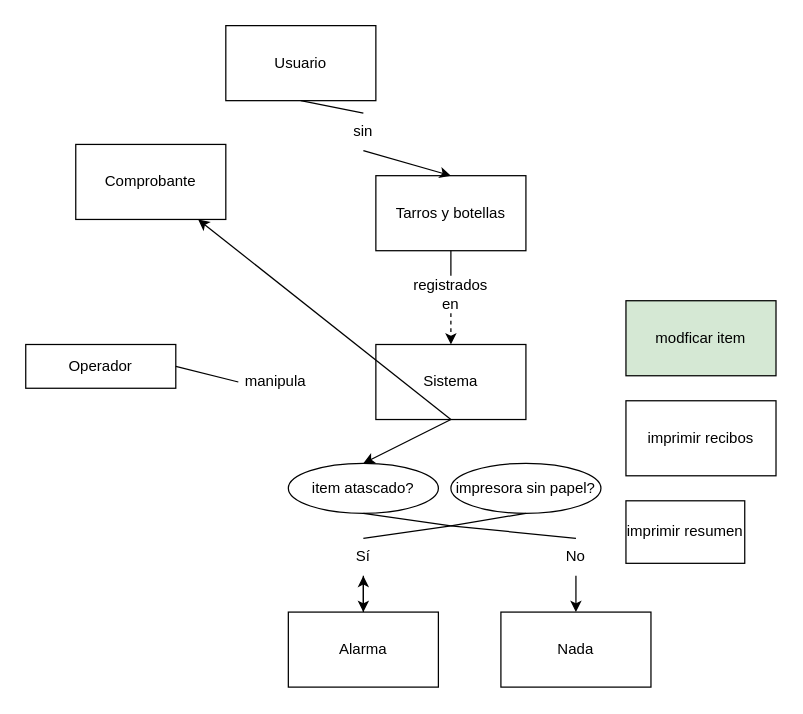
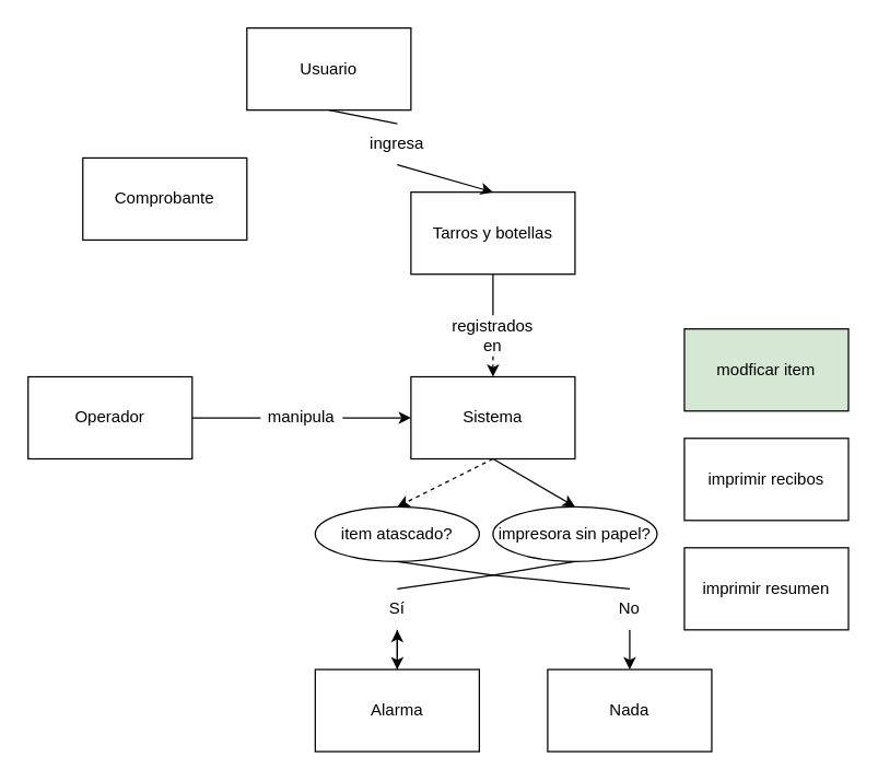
  <mxCell id="0" />
  <mxCell id="1" parent="0" />
  <mxCell id="2" value="Usuario" style="rounded=0;whiteSpace=wrap;html=1;" parent="1" vertex="1"><mxGeometry x="180" y="20" width="120" height="60" as="geometry" /></mxCell>
  <mxCell id="3" value="Comprobante" style="rounded=0;whiteSpace=wrap;html=1;" parent="1" vertex="1"><mxGeometry x="60" y="115" width="120" height="60" as="geometry" /></mxCell>
  <mxCell id="4" value="Tarros y botellas" style="rounded=0;whiteSpace=wrap;html=1;" parent="1" vertex="1"><mxGeometry x="300" y="140" width="120" height="60" as="geometry" /></mxCell>
  <mxCell id="5" value="" style="endArrow=classic;html=1;rounded=0;exitX=0.5;exitY=1;exitDx=0;exitDy=0;entryX=0.5;entryY=0;entryDx=0;entryDy=0;startArrow=none;" parent="1" source="7" target="4" edge="1"><mxGeometry width="50" height="50" relative="1" as="geometry"><mxPoint x="250" y="230" as="sourcePoint" /><mxPoint x="300" y="180" as="targetPoint" /></mxGeometry></mxCell>
  <mxCell id="6" value="" style="endArrow=none;html=1;rounded=0;exitX=0.5;exitY=1;exitDx=0;exitDy=0;entryX=0.5;entryY=0;entryDx=0;entryDy=0;" parent="1" source="2" target="7" edge="1"><mxGeometry width="50" height="50" relative="1" as="geometry"><mxPoint x="240" y="80" as="sourcePoint" /><mxPoint x="360" y="140" as="targetPoint" /></mxGeometry></mxCell>
- <mxCell id="7" value="sin" style="text;html=1;strokeColor=none;fillColor=none;align=center;verticalAlign=middle;whiteSpace=wrap;rounded=0;" parent="1" vertex="1"><mxGeometry x="260" y="90" width="60" height="30" as="geometry" /></mxCell>
+ <mxCell id="7" value="ingresa" style="text;html=1;strokeColor=none;fillColor=none;align=center;verticalAlign=middle;whiteSpace=wrap;rounded=0;" parent="1" vertex="1"><mxGeometry x="260" y="90" width="60" height="30" as="geometry" /></mxCell>
  <mxCell id="8" value="" style="endArrow=classic;html=1;rounded=0;exitX=0.5;exitY=1;exitDx=0;exitDy=0;entryX=0.5;entryY=0;entryDx=0;entryDy=0;startArrow=none;dashed=1;" parent="1" source="11" target="9" edge="1"><mxGeometry width="50" height="50" relative="1" as="geometry"><mxPoint x="250" y="230" as="sourcePoint" /><mxPoint x="250" y="200" as="targetPoint" /></mxGeometry></mxCell>
  <mxCell id="9" value="Sistema" style="rounded=0;whiteSpace=wrap;html=1;" parent="1" vertex="1"><mxGeometry x="300" y="275" width="120" height="60" as="geometry" /></mxCell>
  <mxCell id="10" value="" style="endArrow=none;html=1;rounded=0;exitX=0.5;exitY=1;exitDx=0;exitDy=0;entryX=0.5;entryY=0;entryDx=0;entryDy=0;" parent="1" source="4" target="11" edge="1"><mxGeometry width="50" height="50" relative="1" as="geometry"><mxPoint x="360" y="200" as="sourcePoint" /><mxPoint x="240" y="260" as="targetPoint" /></mxGeometry></mxCell>
- <mxCell id="11" value="registrados en" style="text;html=1;strokeColor=none;fillColor=none;align=center;verticalAlign=middle;whiteSpace=wrap;rounded=0;" parent="1" vertex="1"><mxGeometry x="330" y="220" width="60" height="30" as="geometry" /></mxCell>
- <mxCell id="12" value="Operador" style="rounded=0;whiteSpace=wrap;html=1;" parent="1" vertex="1"><mxGeometry x="20" y="275" width="120" height="35" as="geometry" /></mxCell>
+ <mxCell id="11" value="registrados en" style="text;html=1;strokeColor=none;fillColor=none;align=center;verticalAlign=middle;whiteSpace=wrap;rounded=0;" parent="1" vertex="1"><mxGeometry x="330" y="230" width="60" height="30" as="geometry" /></mxCell>
+ <mxCell id="12" value="Operador" style="rounded=0;whiteSpace=wrap;html=1;" parent="1" vertex="1"><mxGeometry x="20" y="275" width="120" height="60" as="geometry" /></mxCell>
+ <mxCell id="13" value="" style="endArrow=classic;html=1;rounded=0;exitX=1;exitY=0.5;exitDx=0;exitDy=0;entryX=0;entryY=0.5;entryDx=0;entryDy=0;startArrow=none;" parent="1" source="15" target="9" edge="1"><mxGeometry width="50" height="50" relative="1" as="geometry"><mxPoint x="250" y="220" as="sourcePoint" /><mxPoint x="300" y="170" as="targetPoint" /></mxGeometry></mxCell>
  <mxCell id="14" value="" style="endArrow=none;html=1;rounded=0;exitX=1;exitY=0.5;exitDx=0;exitDy=0;entryX=0;entryY=0.5;entryDx=0;entryDy=0;" parent="1" source="12" target="15" edge="1"><mxGeometry width="50" height="50" relative="1" as="geometry"><mxPoint x="100" y="290" as="sourcePoint" /><mxPoint x="180" y="290" as="targetPoint" /></mxGeometry></mxCell>
  <mxCell id="15" value="manipula" style="text;html=1;strokeColor=none;fillColor=none;align=center;verticalAlign=middle;whiteSpace=wrap;rounded=0;" parent="1" vertex="1"><mxGeometry x="190" y="290" width="60" height="30" as="geometry" /></mxCell>
  <mxCell id="16" value="" style="edgeStyle=orthogonalEdgeStyle;rounded=0;orthogonalLoop=1;jettySize=auto;html=1;" parent="1" source="17" target="20" edge="1"><mxGeometry relative="1" as="geometry" /></mxCell>
  <mxCell id="17" value="Alarma" style="rounded=0;whiteSpace=wrap;html=1;" parent="1" vertex="1"><mxGeometry x="230" y="489" width="120" height="60" as="geometry" /></mxCell>
  <mxCell id="18" value="item atascado?" style="ellipse;whiteSpace=wrap;html=1;" parent="1" vertex="1"><mxGeometry x="230" y="370" width="120" height="40" as="geometry" /></mxCell>
- <mxCell id="19" value="" style="endArrow=classic;html=1;rounded=0;entryX=0.5;entryY=0;entryDx=0;entryDy=0;exitX=0.5;exitY=1;exitDx=0;exitDy=0;" parent="1" source="9" target="18" edge="1"><mxGeometry width="50" height="50" relative="1" as="geometry"><mxPoint x="250" y="220" as="sourcePoint" /><mxPoint x="300" y="170" as="targetPoint" /></mxGeometry></mxCell>
+ <mxCell id="19" value="" style="endArrow=classic;html=1;rounded=0;entryX=0.5;entryY=0;entryDx=0;entryDy=0;exitX=0.5;exitY=1;exitDx=0;exitDy=0;dashed=1;" parent="1" source="9" target="18" edge="1"><mxGeometry width="50" height="50" relative="1" as="geometry"><mxPoint x="250" y="220" as="sourcePoint" /><mxPoint x="300" y="170" as="targetPoint" /></mxGeometry></mxCell>
  <mxCell id="20" value="Sí" style="text;html=1;strokeColor=none;fillColor=none;align=center;verticalAlign=middle;whiteSpace=wrap;rounded=0;" parent="1" vertex="1"><mxGeometry x="260" y="430" width="60" height="30" as="geometry" /></mxCell>
  <mxCell id="21" value="" style="endArrow=classic;html=1;rounded=0;exitX=0.5;exitY=1;exitDx=0;exitDy=0;startArrow=none;entryX=0.5;entryY=0;entryDx=0;entryDy=0;" parent="1" source="22" target="23" edge="1"><mxGeometry width="50" height="50" relative="1" as="geometry"><mxPoint x="380" y="430" as="sourcePoint" /><mxPoint x="440" y="420" as="targetPoint" /></mxGeometry></mxCell>
  <mxCell id="22" value="No" style="text;html=1;strokeColor=none;fillColor=none;align=center;verticalAlign=middle;whiteSpace=wrap;rounded=0;" parent="1" vertex="1"><mxGeometry x="430" y="430" width="60" height="30" as="geometry" /></mxCell>
  <mxCell id="23" value="Nada" style="rounded=0;whiteSpace=wrap;html=1;" parent="1" vertex="1"><mxGeometry x="400" y="489" width="120" height="60" as="geometry" /></mxCell>
  <mxCell id="24" value="modficar item" style="rounded=0;whiteSpace=wrap;html=1;fillColor=#d5e8d4;" parent="1" vertex="1"><mxGeometry x="500" y="240" width="120" height="60" as="geometry" /></mxCell>
  <mxCell id="25" value="imprimir recibos" style="rounded=0;whiteSpace=wrap;html=1;" parent="1" vertex="1"><mxGeometry x="500" y="320" width="120" height="60" as="geometry" /></mxCell>
- <mxCell id="26" value="imprimir resumen" style="rounded=0;whiteSpace=wrap;html=1;" parent="1" vertex="1"><mxGeometry x="500" y="400" width="95" height="50" as="geometry" /></mxCell>
+ <mxCell id="26" value="imprimir resumen" style="rounded=0;whiteSpace=wrap;html=1;" parent="1" vertex="1"><mxGeometry x="500" y="400" width="120" height="60" as="geometry" /></mxCell>
  <mxCell id="27" value="impresora sin papel?" style="ellipse;whiteSpace=wrap;html=1;" parent="1" vertex="1"><mxGeometry x="360" y="370" width="120" height="40" as="geometry" /></mxCell>
- <mxCell id="28" value="" style="endArrow=classic;html=1;rounded=0;exitX=0.5;exitY=1;exitDx=0;exitDy=0;" parent="1" source="9" target="3" edge="1"><mxGeometry width="50" height="50" relative="1" as="geometry"><mxPoint x="370" y="345" as="sourcePoint" /><mxPoint x="300" y="380" as="targetPoint" /></mxGeometry></mxCell>
+ <mxCell id="28" value="" style="endArrow=classic;html=1;rounded=0;entryX=0.5;entryY=0;entryDx=0;entryDy=0;exitX=0.5;exitY=1;exitDx=0;exitDy=0;" parent="1" source="9" target="27" edge="1"><mxGeometry width="50" height="50" relative="1" as="geometry"><mxPoint x="370" y="345" as="sourcePoint" /><mxPoint x="300" y="380" as="targetPoint" /></mxGeometry></mxCell>
  <mxCell id="29" value="" style="endArrow=none;html=1;rounded=0;entryX=0.5;entryY=1;entryDx=0;entryDy=0;" parent="1" target="18" edge="1"><mxGeometry width="50" height="50" relative="1" as="geometry"><mxPoint x="360" y="420" as="sourcePoint" /><mxPoint x="300" y="470" as="targetPoint" /></mxGeometry></mxCell>
  <mxCell id="30" value="" style="endArrow=classic;html=1;rounded=0;exitX=0.5;exitY=1;exitDx=0;exitDy=0;entryX=0.5;entryY=0;entryDx=0;entryDy=0;" parent="1" source="20" target="17" edge="1"><mxGeometry width="50" height="50" relative="1" as="geometry"><mxPoint x="250" y="520" as="sourcePoint" /><mxPoint x="300" y="470" as="targetPoint" /></mxGeometry></mxCell>
  <mxCell id="31" value="" style="endArrow=none;html=1;rounded=0;entryX=0.5;entryY=0;entryDx=0;entryDy=0;" parent="1" target="20" edge="1"><mxGeometry width="50" height="50" relative="1" as="geometry"><mxPoint x="360" y="420" as="sourcePoint" /><mxPoint x="300" y="470" as="targetPoint" /></mxGeometry></mxCell>
  <mxCell id="32" value="" style="endArrow=none;html=1;rounded=0;entryX=0.5;entryY=1;entryDx=0;entryDy=0;" parent="1" target="27" edge="1"><mxGeometry width="50" height="50" relative="1" as="geometry"><mxPoint x="360" y="420" as="sourcePoint" /><mxPoint x="300" y="470" as="targetPoint" /></mxGeometry></mxCell>
  <mxCell id="33" value="" style="endArrow=none;html=1;rounded=0;exitX=0.5;exitY=0;exitDx=0;exitDy=0;" parent="1" source="22" edge="1"><mxGeometry width="50" height="50" relative="1" as="geometry"><mxPoint x="250" y="520" as="sourcePoint" /><mxPoint x="360" y="420" as="targetPoint" /></mxGeometry></mxCell>
